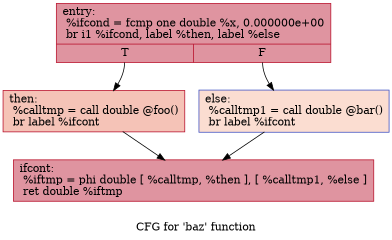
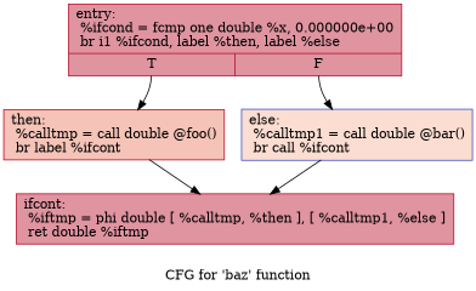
  digraph {
    label="CFG for 'baz' function"
    node [color="#b70d28ff" fillcolor="#b70d2870" shape=record style=filled]
    n1 [label="{entry:\l  %ifcond = fcmp one double %x, 0.000000e+00\l  br i1 %ifcond, label %then, label %else\l|{<s0>T|<s1>F}}"]
    n2 [fillcolor="#e8765c70" label="{then:                                             \l  %calltmp = call double @foo()\l  br label %ifcont\l}"]
-   n3 [color="#3d50c3ff" fillcolor="#f7b39670" label="{else:                                             \l  %calltmp1 = call double @bar()\l  br label %ifcont\l}"]
+   n3 [color="#3d50c3ff" fillcolor="#f7b39670" label="{else:                                             \l  %calltmp1 = call double @bar()\l  br call %ifcont\l}"]
    n4 [label="{ifcont:                                           \l  %iftmp = phi double [ %calltmp, %then ], [ %calltmp1, %else ]\l  ret double %iftmp\l}"]
    n1 -> n2 [tailport=s0]
    n1 -> n3 [tailport=s1]
    n2 -> n4
    n3 -> n4
  }
